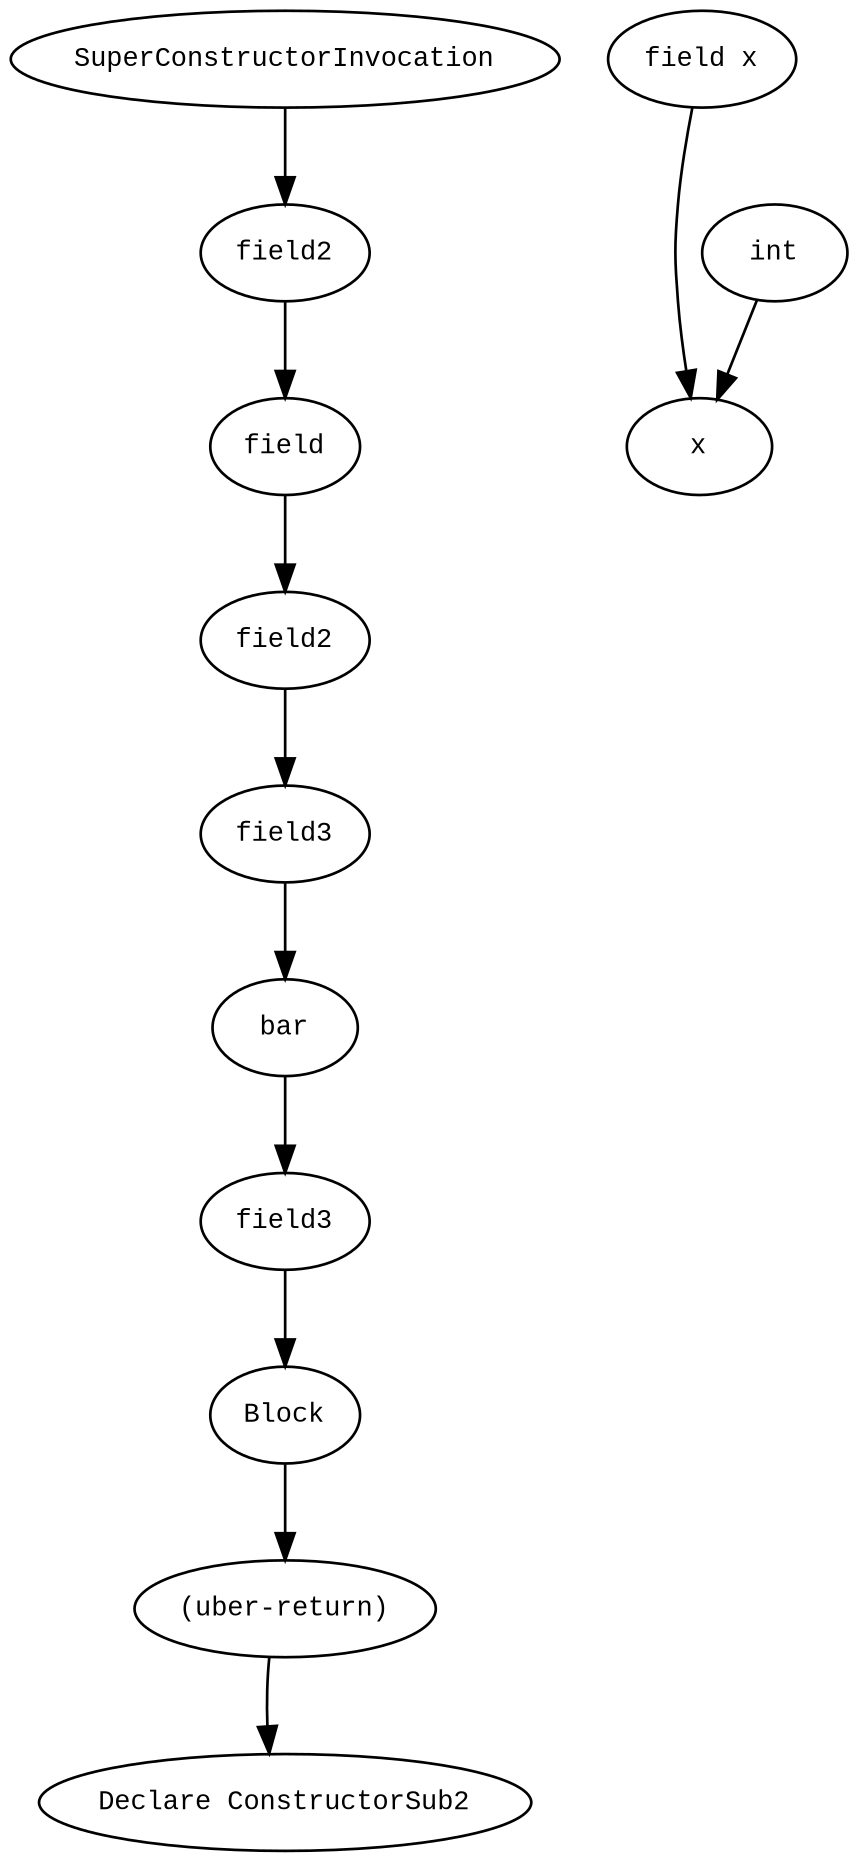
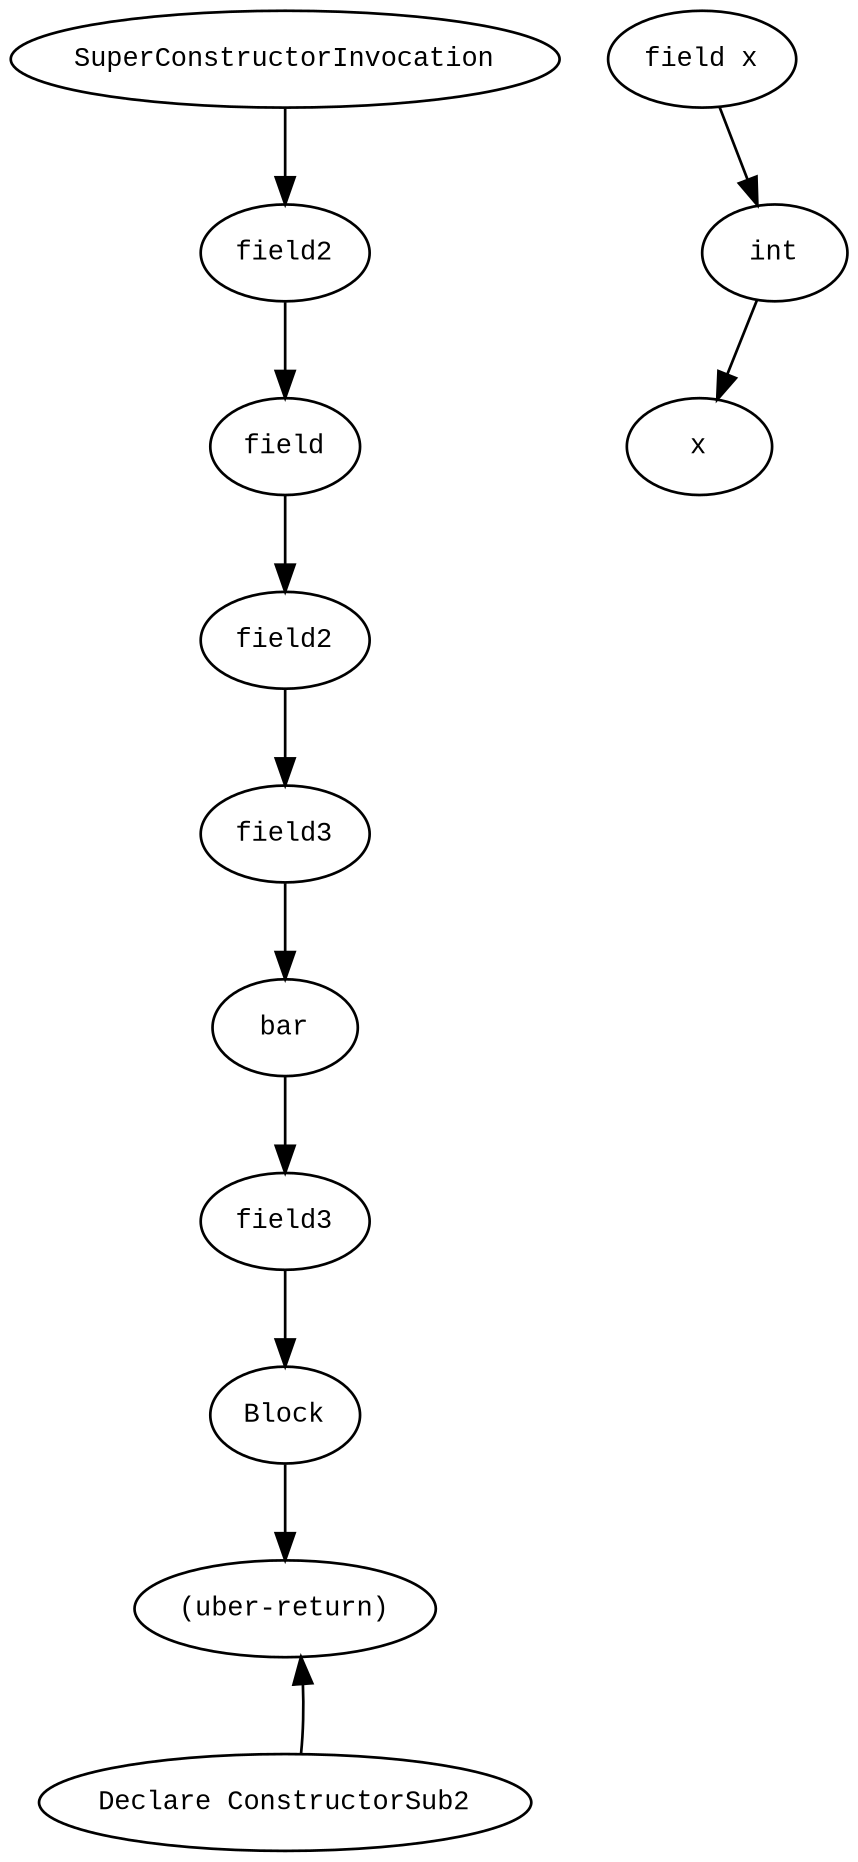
  digraph {
    fontname="Liberation Mono"
    node [fontname="Liberation Mono" fontsize=10]
    edge [fontname="Liberation Mono"]
    n1 [label=Block]
    n2 [label="(uber-return)"]
    n3 [label="Declare ConstructorSub2"]
    n4 [label=SuperConstructorInvocation]
    n5 [label=field2]
    n6 [label=field]
    n7 [label=x]
    n8 [label=field2]
    n9 [label=field3]
    n10 [label=int]
    n11 [label=bar]
    n12 [label="field x"]
    n13 [label=field3]
    n1 -> n2
-   n2 -> n3
+   n3 -> n2
    n4 -> n5
    n5 -> n6
    n6 -> n8
    n8 -> n9
    n9 -> n11
    n10 -> n7
    n11 -> n13
-   n12 -> n7
+   n12 -> n10
    n13 -> n1
  }
